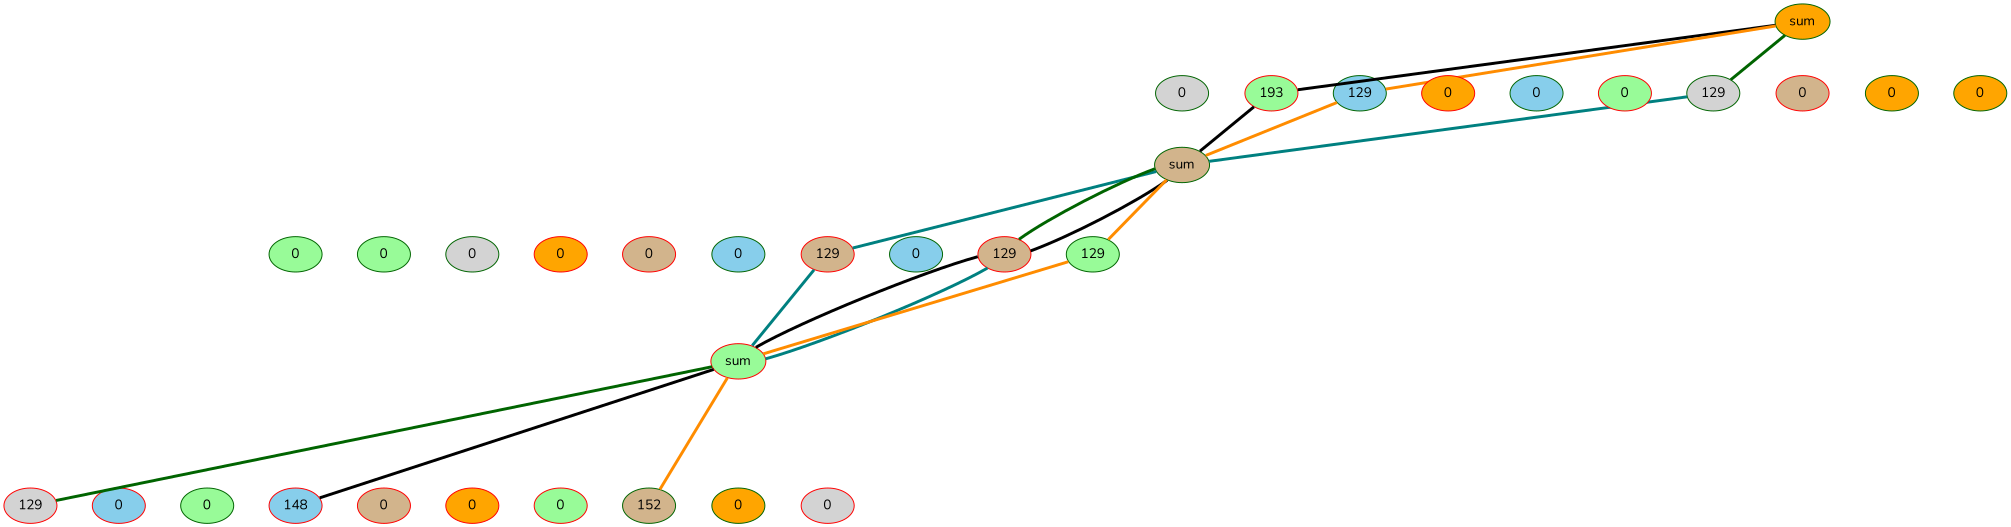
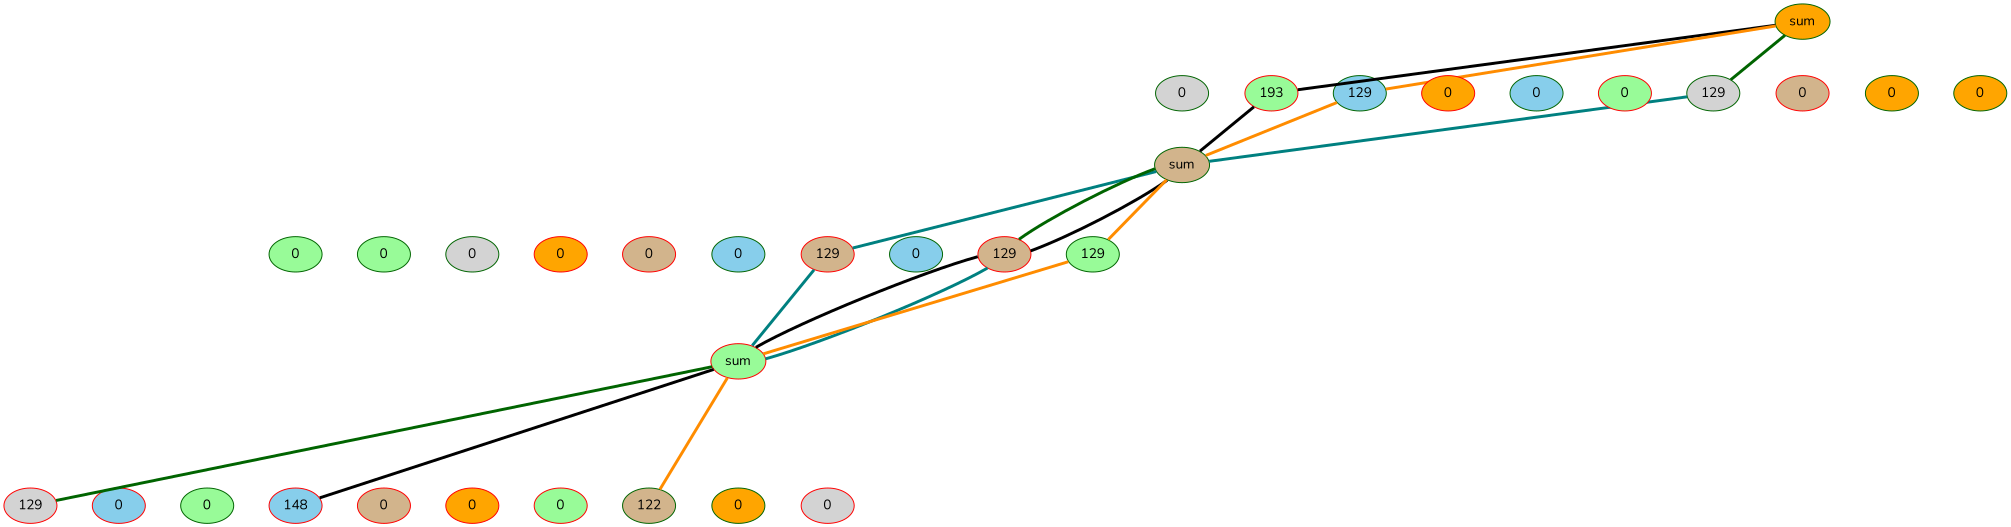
  digraph {
    nodesep=0.5
    rank=same
    splines=line
    rankdir=LR
    fontname=Nunito
    node [color=darkgreen style=filled fillcolor=palegreen fontname=Nunito]
    edge [dir=none penwidth=3 style=invis weight=100 fontname=Nunito]
    n1 [color=red label=129 fillcolor=lightgrey]
    n2 [color=red label=0 fillcolor=skyblue]
    n3 [color=red label=sum]
    n4 [label=0]
    n5 [color=red label=148 fillcolor=skyblue]
    n6 [color=red label=0 fillcolor=tan]
    n7 [color=red label=0 fillcolor=orange]
    n8 [color=red label=0]
-   n9 [label=152 fillcolor=tan]
+   n9 [label=122 fillcolor=tan]
    n10 [label=0 fillcolor=orange]
    n11 [color=red label=0 fillcolor=lightgrey]
    n12 [label=0]
    n13 [label=0]
    n14 [label=0 fillcolor=lightgrey]
    n15 [color=red label=0 fillcolor=orange]
    n16 [color=red label=0 fillcolor=tan]
    n17 [label=0 fillcolor=skyblue]
    n18 [color=red label=129 fillcolor=tan]
    n19 [label=0 fillcolor=skyblue]
    n20 [label=sum fillcolor=tan]
    n21 [color=red label=129 fillcolor=tan]
    n22 [label=129]
    n23 [label=0 fillcolor=lightgrey]
    n24 [color=red label=193]
    n25 [label=129 fillcolor=skyblue]
    n26 [label=sum fillcolor=orange]
    n27 [color=red label=0 fillcolor=orange]
    n28 [label=0 fillcolor=skyblue]
    n29 [color=red label=0]
    n30 [label=129 fillcolor=lightgrey]
    n31 [color=red label=0 fillcolor=tan]
    n32 [label=0 fillcolor=orange]
    n33 [label=0 fillcolor=orange]
    n1 -> n2
    n1 -> n3 [color=darkgreen style="" weight=""]
    n2 -> n4
    n3 -> n18 [color=teal style="" weight=""]
    n3 -> n21 [color=teal style="" weight=""]
    n3 -> n21 [color=black style="" weight=""]
    n3 -> n22 [color=darkorange style="" weight=""]
    n4 -> n5
    n5 -> n3 [color=black style="" weight=""]
    n5 -> n6
    n6 -> n7
    n7 -> n8
    n8 -> n9
    n9 -> n3 [color=darkorange style="" weight=""]
    n9 -> n10
    n10 -> n11
    n12 -> n13
    n13 -> n14
    n14 -> n15
    n15 -> n16
    n16 -> n17
    n17 -> n18
    n18 -> n19
    n18 -> n20 [color=teal style="" weight=""]
    n19 -> n21
    n20 -> n24 [color=black style="" weight=""]
    n20 -> n25 [color=darkorange style="" weight=""]
    n20 -> n30 [color=teal style="" weight=""]
    n21 -> n20 [color=black style="" weight=""]
    n21 -> n20 [color=darkgreen style="" weight=""]
    n21 -> n22
    n22 -> n20 [color=darkorange style="" weight=""]
    n23 -> n24
    n24 -> n25
    n24 -> n26 [color=black style="" weight=""]
    n25 -> n26 [color=darkorange style="" weight=""]
    n25 -> n27
    n27 -> n28
    n28 -> n29
    n29 -> n30
    n30 -> n26 [color=darkgreen style="" weight=""]
    n30 -> n31
    n31 -> n32
    n32 -> n33
  }
